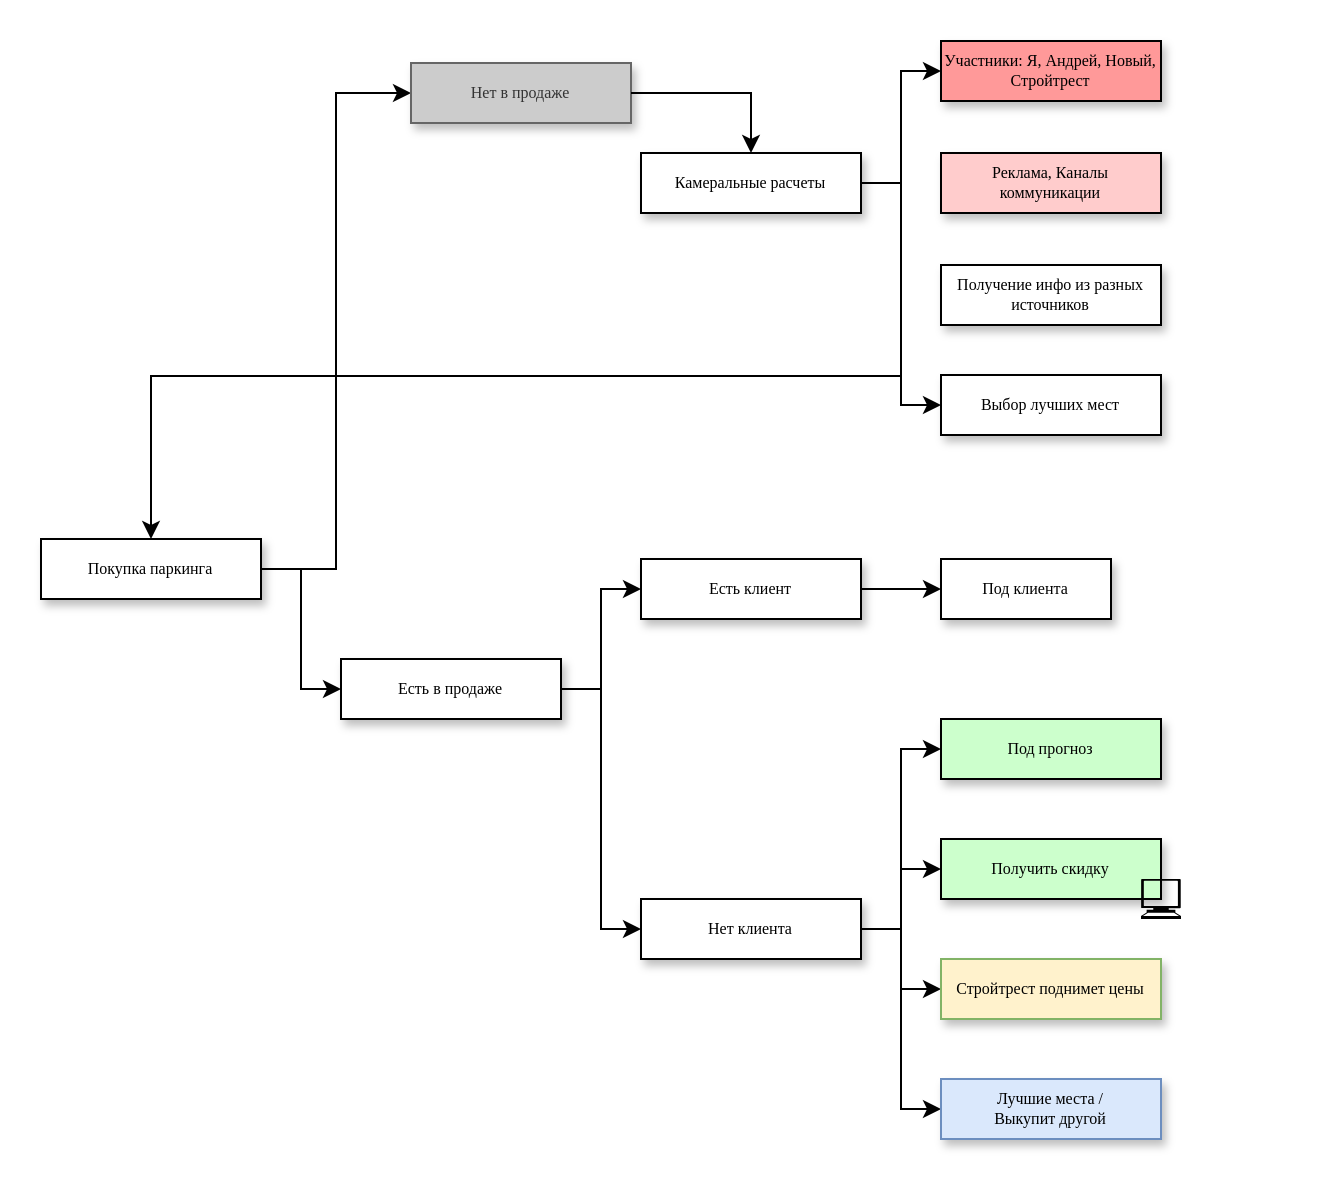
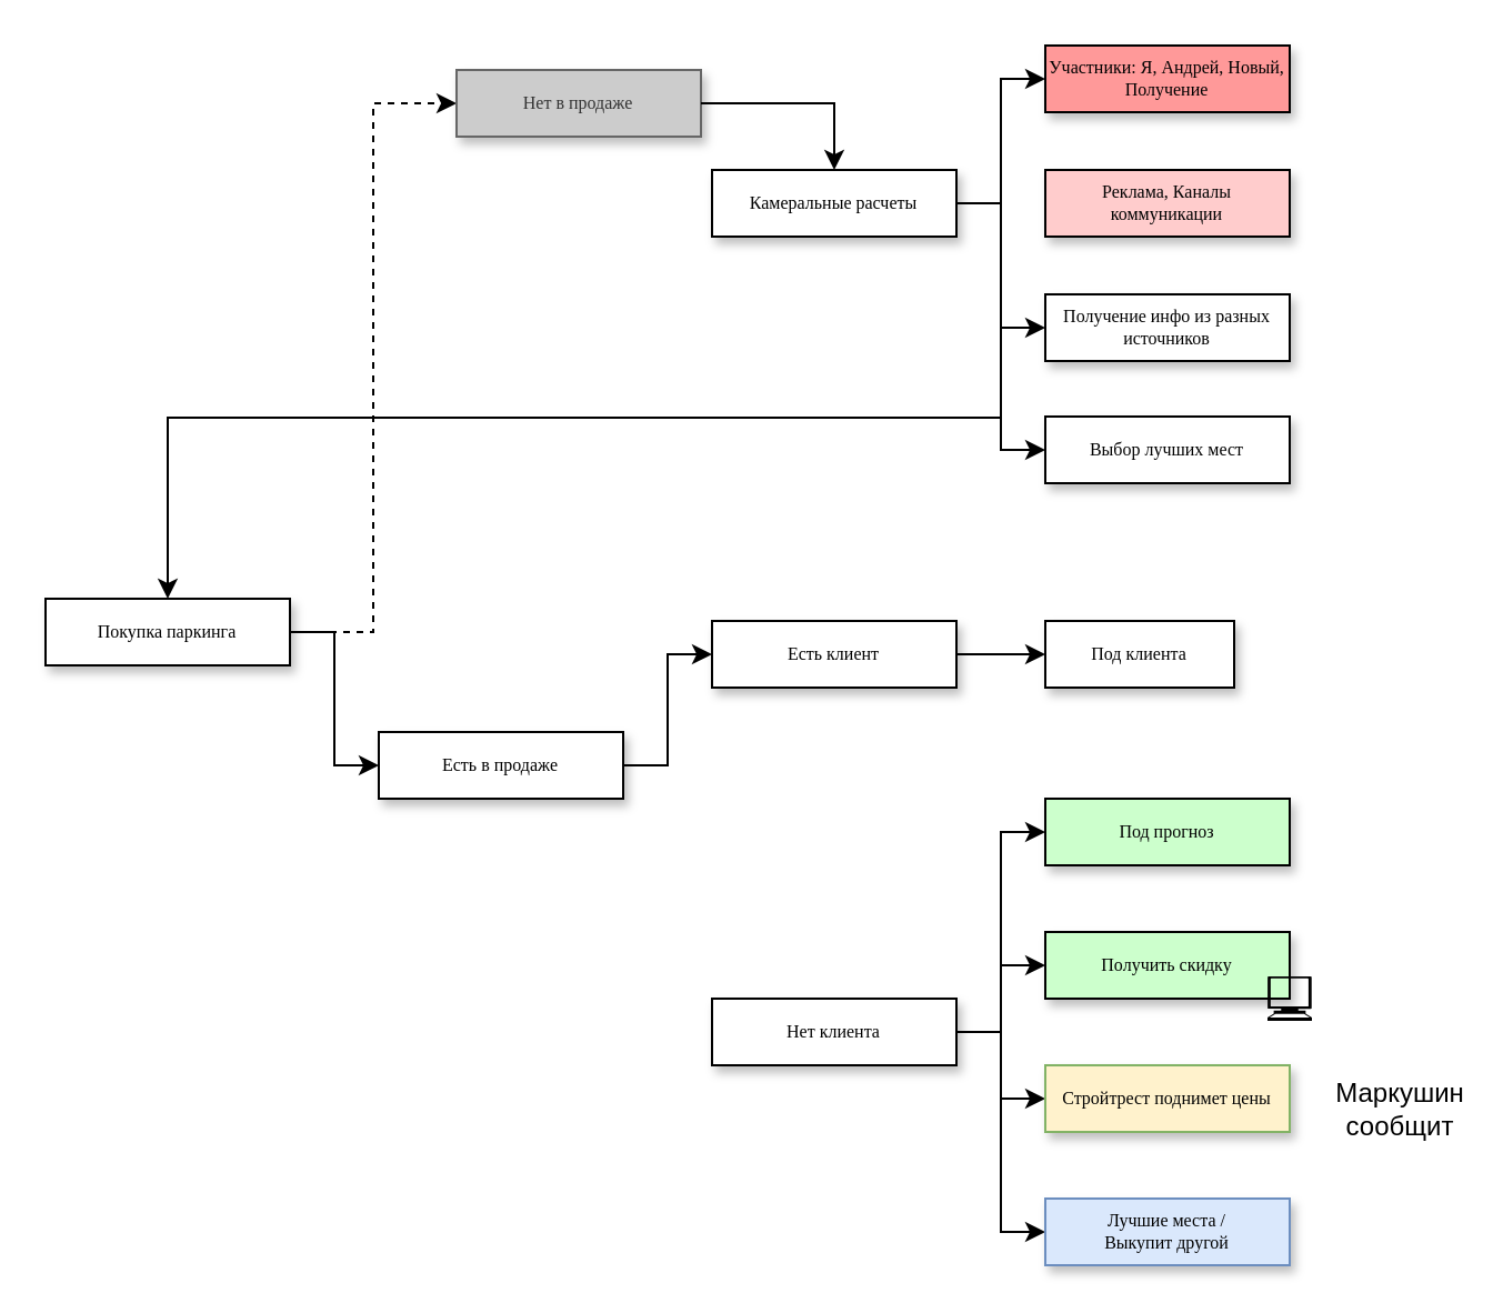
  <mxCell id="0" />
  <mxCell id="1" parent="0" />
- <mxCell id="2" style="edgeStyle=orthogonalEdgeStyle;rounded=0;orthogonalLoop=1;jettySize=auto;html=1;exitX=1;exitY=0.5;exitDx=0;exitDy=0;entryX=0;entryY=0.5;entryDx=0;entryDy=0;" edge="1" parent="1" source="4" target="5"><mxGeometry relative="1" as="geometry" /></mxCell>
+ <mxCell id="2" style="edgeStyle=orthogonalEdgeStyle;rounded=0;orthogonalLoop=1;jettySize=auto;html=1;exitX=1;exitY=0.5;exitDx=0;exitDy=0;entryX=0;entryY=0.5;entryDx=0;entryDy=0;dashed=1;" edge="1" parent="1" source="4" target="5"><mxGeometry relative="1" as="geometry" /></mxCell>
  <mxCell id="3" style="edgeStyle=orthogonalEdgeStyle;rounded=0;orthogonalLoop=1;jettySize=auto;html=1;exitX=1;exitY=0.5;exitDx=0;exitDy=0;entryX=0;entryY=0.5;entryDx=0;entryDy=0;" edge="1" parent="1" source="4" target="8"><mxGeometry relative="1" as="geometry" /></mxCell>
  <mxCell id="4" value="Покупка паркинга" style="rounded=0;whiteSpace=wrap;html=1;shadow=1;labelBackgroundColor=none;strokeWidth=1;fontFamily=Verdana;fontSize=8;align=center;" vertex="1" parent="1"><mxGeometry x="20" y="269" width="110" height="30" as="geometry" /></mxCell>
  <mxCell id="5" value="Нет в продаже" style="rounded=0;whiteSpace=wrap;html=1;shadow=1;labelBackgroundColor=none;strokeWidth=1;fontFamily=Verdana;fontSize=8;align=center;strokeColor=#666666;fontColor=#333333;fillColor=#CCCCCC;" vertex="1" parent="1"><mxGeometry x="205" y="31" width="110" height="30" as="geometry" /></mxCell>
  <mxCell id="6" style="edgeStyle=orthogonalEdgeStyle;rounded=0;orthogonalLoop=1;jettySize=auto;html=1;exitX=1;exitY=0.5;exitDx=0;exitDy=0;entryX=0;entryY=0.5;entryDx=0;entryDy=0;" edge="1" parent="1" source="8" target="10"><mxGeometry relative="1" as="geometry" /></mxCell>
- <mxCell id="7" style="edgeStyle=orthogonalEdgeStyle;rounded=0;orthogonalLoop=1;jettySize=auto;html=1;exitX=1;exitY=0.5;exitDx=0;exitDy=0;entryX=0;entryY=0.5;entryDx=0;entryDy=0;" edge="1" parent="1" source="8" target="15"><mxGeometry relative="1" as="geometry" /></mxCell>
  <mxCell id="8" value="Есть в продаже" style="rounded=0;whiteSpace=wrap;html=1;shadow=1;labelBackgroundColor=none;strokeWidth=1;fontFamily=Verdana;fontSize=8;align=center;" vertex="1" parent="1"><mxGeometry x="170" y="329" width="110" height="30" as="geometry" /></mxCell>
  <mxCell id="9" style="edgeStyle=orthogonalEdgeStyle;rounded=0;orthogonalLoop=1;jettySize=auto;html=1;exitX=1;exitY=0.5;exitDx=0;exitDy=0;" edge="1" parent="1" source="10" target="17"><mxGeometry relative="1" as="geometry" /></mxCell>
  <mxCell id="10" value="Есть клиент" style="rounded=0;whiteSpace=wrap;html=1;shadow=1;labelBackgroundColor=none;strokeWidth=1;fontFamily=Verdana;fontSize=8;align=center;" vertex="1" parent="1"><mxGeometry x="320" y="279" width="110" height="30" as="geometry" /></mxCell>
  <mxCell id="11" style="edgeStyle=orthogonalEdgeStyle;rounded=0;orthogonalLoop=1;jettySize=auto;html=1;exitX=1;exitY=0.5;exitDx=0;exitDy=0;entryX=0;entryY=0.5;entryDx=0;entryDy=0;" edge="1" parent="1" source="15" target="18"><mxGeometry relative="1" as="geometry" /></mxCell>
  <mxCell id="12" style="edgeStyle=orthogonalEdgeStyle;rounded=0;orthogonalLoop=1;jettySize=auto;html=1;exitX=1;exitY=0.5;exitDx=0;exitDy=0;entryX=0;entryY=0.5;entryDx=0;entryDy=0;" edge="1" parent="1" source="15" target="16"><mxGeometry relative="1" as="geometry" /></mxCell>
  <mxCell id="13" style="edgeStyle=orthogonalEdgeStyle;rounded=0;orthogonalLoop=1;jettySize=auto;html=1;exitX=1;exitY=0.5;exitDx=0;exitDy=0;entryX=0;entryY=0.5;entryDx=0;entryDy=0;" edge="1" parent="1" source="15" target="19"><mxGeometry relative="1" as="geometry" /></mxCell>
  <mxCell id="14" style="edgeStyle=orthogonalEdgeStyle;rounded=0;orthogonalLoop=1;jettySize=auto;html=1;exitX=1;exitY=0.5;exitDx=0;exitDy=0;entryX=0;entryY=0.5;entryDx=0;entryDy=0;" edge="1" parent="1" source="15" target="20"><mxGeometry relative="1" as="geometry" /></mxCell>
  <mxCell id="15" value="Нет клиента" style="rounded=0;whiteSpace=wrap;html=1;shadow=1;labelBackgroundColor=none;strokeWidth=1;fontFamily=Verdana;fontSize=8;align=center;" vertex="1" parent="1"><mxGeometry x="320" y="449" width="110" height="30" as="geometry" /></mxCell>
  <mxCell id="16" value="Под прогноз" style="rounded=0;whiteSpace=wrap;html=1;shadow=1;labelBackgroundColor=none;strokeWidth=1;fontFamily=Verdana;fontSize=8;align=center;fillColor=#CCFFCC;" vertex="1" parent="1"><mxGeometry x="470" y="359" width="110" height="30" as="geometry" /></mxCell>
  <mxCell id="17" value="Под клиента" style="rounded=0;whiteSpace=wrap;html=1;shadow=1;labelBackgroundColor=none;strokeWidth=1;fontFamily=Verdana;fontSize=8;align=center;" vertex="1" parent="1"><mxGeometry x="470" y="279" width="85" height="30" as="geometry" /></mxCell>
  <mxCell id="18" value="Лучшие места /&lt;br&gt;Выкупит другой" style="rounded=0;whiteSpace=wrap;html=1;shadow=1;labelBackgroundColor=none;strokeWidth=1;fontFamily=Verdana;fontSize=8;align=center;fillColor=#dae8fc;strokeColor=#6c8ebf;" vertex="1" parent="1"><mxGeometry x="470" y="539" width="110" height="30" as="geometry" /></mxCell>
  <mxCell id="19" value="Стройтрест поднимет цены" style="rounded=0;whiteSpace=wrap;html=1;shadow=1;labelBackgroundColor=none;strokeWidth=1;fontFamily=Verdana;fontSize=8;align=center;strokeColor=#82b366;fillColor=#FFF2CC;" vertex="1" parent="1"><mxGeometry x="470" y="479" width="110" height="30" as="geometry" /></mxCell>
  <mxCell id="20" value="Получить скидку" style="rounded=0;whiteSpace=wrap;html=1;shadow=1;labelBackgroundColor=none;strokeWidth=1;fontFamily=Verdana;fontSize=8;align=center;fillColor=#CCFFCC;" vertex="1" parent="1"><mxGeometry x="470" y="419" width="110" height="30" as="geometry" /></mxCell>
  <mxCell id="21" value="" style="shape=mxgraph.signs.tech.computer;html=1;pointerEvents=1;fillColor=#000000;strokeColor=none;verticalLabelPosition=bottom;verticalAlign=top;align=center;" vertex="1" parent="1"><mxGeometry x="570" y="439" width="20" height="20" as="geometry" /></mxCell>
  <mxCell id="22" style="edgeStyle=orthogonalEdgeStyle;rounded=0;orthogonalLoop=1;jettySize=auto;html=1;exitX=1;exitY=0.5;exitDx=0;exitDy=0;" edge="1" parent="1" target="27" source="5"><mxGeometry relative="1" as="geometry"><mxPoint x="290" y="91" as="sourcePoint" /></mxGeometry></mxCell>
  <mxCell id="23" style="edgeStyle=orthogonalEdgeStyle;rounded=0;orthogonalLoop=1;jettySize=auto;html=1;exitX=1;exitY=0.5;exitDx=0;exitDy=0;entryX=0;entryY=0.5;entryDx=0;entryDy=0;" edge="1" parent="1" source="27" target="28"><mxGeometry relative="1" as="geometry" /></mxCell>
  <mxCell id="24" style="edgeStyle=orthogonalEdgeStyle;rounded=0;orthogonalLoop=1;jettySize=auto;html=1;exitX=1;exitY=0.5;exitDx=0;exitDy=0;" edge="1" parent="1" source="27" target="4"><mxGeometry relative="1" as="geometry" /></mxCell>
+ <mxCell id="25" style="edgeStyle=orthogonalEdgeStyle;rounded=0;orthogonalLoop=1;jettySize=auto;html=1;exitX=1;exitY=0.5;exitDx=0;exitDy=0;entryX=0;entryY=0.5;entryDx=0;entryDy=0;" edge="1" parent="1" source="27" target="30"><mxGeometry relative="1" as="geometry" /></mxCell>
  <mxCell id="26" style="edgeStyle=orthogonalEdgeStyle;rounded=0;orthogonalLoop=1;jettySize=auto;html=1;exitX=1;exitY=0.5;exitDx=0;exitDy=0;entryX=0;entryY=0.5;entryDx=0;entryDy=0;" edge="1" parent="1" source="27" target="31"><mxGeometry relative="1" as="geometry" /></mxCell>
  <mxCell id="27" value="Камеральные расчеты" style="rounded=0;whiteSpace=wrap;html=1;shadow=1;labelBackgroundColor=none;strokeWidth=1;fontFamily=Verdana;fontSize=8;align=center;" vertex="1" parent="1"><mxGeometry x="320" y="76" width="110" height="30" as="geometry" /></mxCell>
- <mxCell id="28" value="Участники: Я, Андрей, Новый, Стройтрест" style="rounded=0;whiteSpace=wrap;html=1;shadow=1;labelBackgroundColor=none;strokeWidth=1;fontFamily=Verdana;fontSize=8;align=center;fillColor=#FF9999;" vertex="1" parent="1"><mxGeometry x="470" y="20" width="110" height="30" as="geometry" /></mxCell>
+ <mxCell id="28" value="Участники: Я, Андрей, Новый, Получение" style="rounded=0;whiteSpace=wrap;html=1;shadow=1;labelBackgroundColor=none;strokeWidth=1;fontFamily=Verdana;fontSize=8;align=center;fillColor=#FF9999;" vertex="1" parent="1"><mxGeometry x="470" y="20" width="110" height="30" as="geometry" /></mxCell>
  <mxCell id="29" value="Реклама, Каналы коммуникации" style="rounded=0;whiteSpace=wrap;html=1;shadow=1;labelBackgroundColor=none;strokeWidth=1;fontFamily=Verdana;fontSize=8;align=center;fillColor=#FFCCCC;" vertex="1" parent="1"><mxGeometry x="470" y="76" width="110" height="30" as="geometry" /></mxCell>
  <mxCell id="30" value="Получение инфо из разных источников" style="rounded=0;whiteSpace=wrap;html=1;shadow=1;labelBackgroundColor=none;strokeWidth=1;fontFamily=Verdana;fontSize=8;align=center;" vertex="1" parent="1"><mxGeometry x="470" y="132" width="110" height="30" as="geometry" /></mxCell>
  <mxCell id="31" value="Выбор лучших мест" style="rounded=0;whiteSpace=wrap;html=1;shadow=1;labelBackgroundColor=none;strokeWidth=1;fontFamily=Verdana;fontSize=8;align=center;" vertex="1" parent="1"><mxGeometry x="470" y="187" width="110" height="30" as="geometry" /></mxCell>
+ <mxCell id="32" value="Маркушин сообщит" style="text;html=1;strokeColor=none;fillColor=none;align=center;verticalAlign=middle;whiteSpace=wrap;rounded=0;" vertex="1" parent="1"><mxGeometry x="610" y="489" width="40" height="20" as="geometry" /></mxCell>
